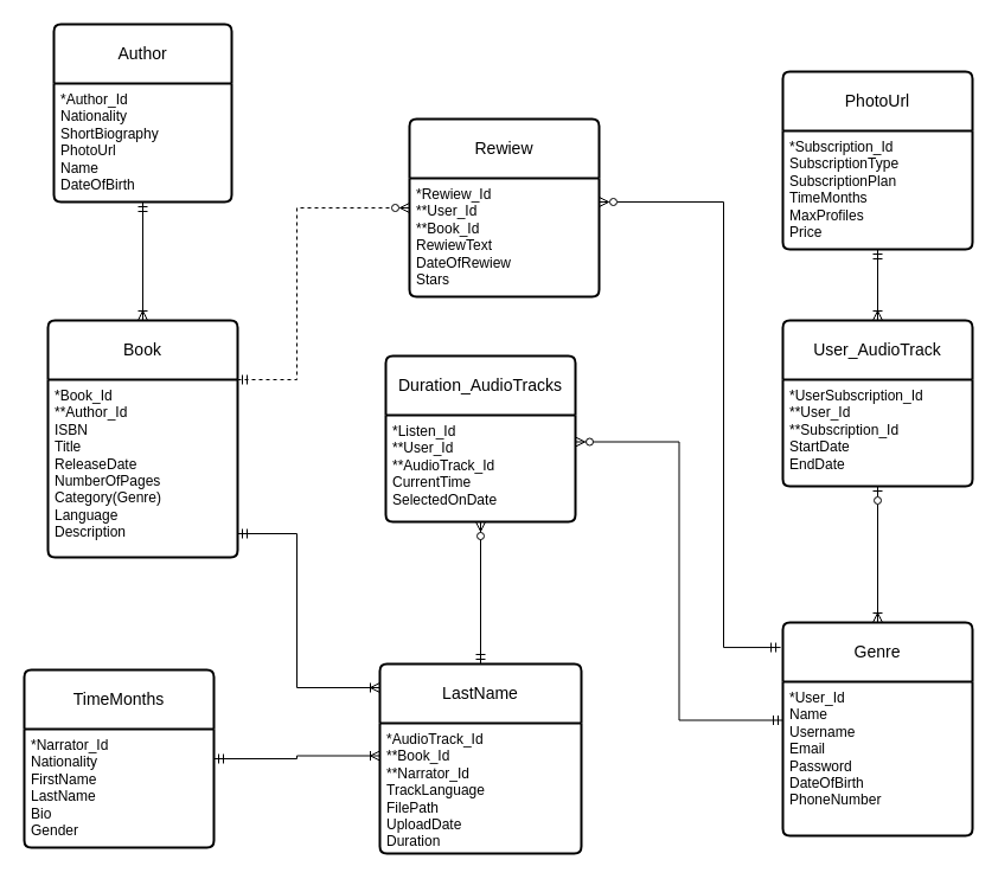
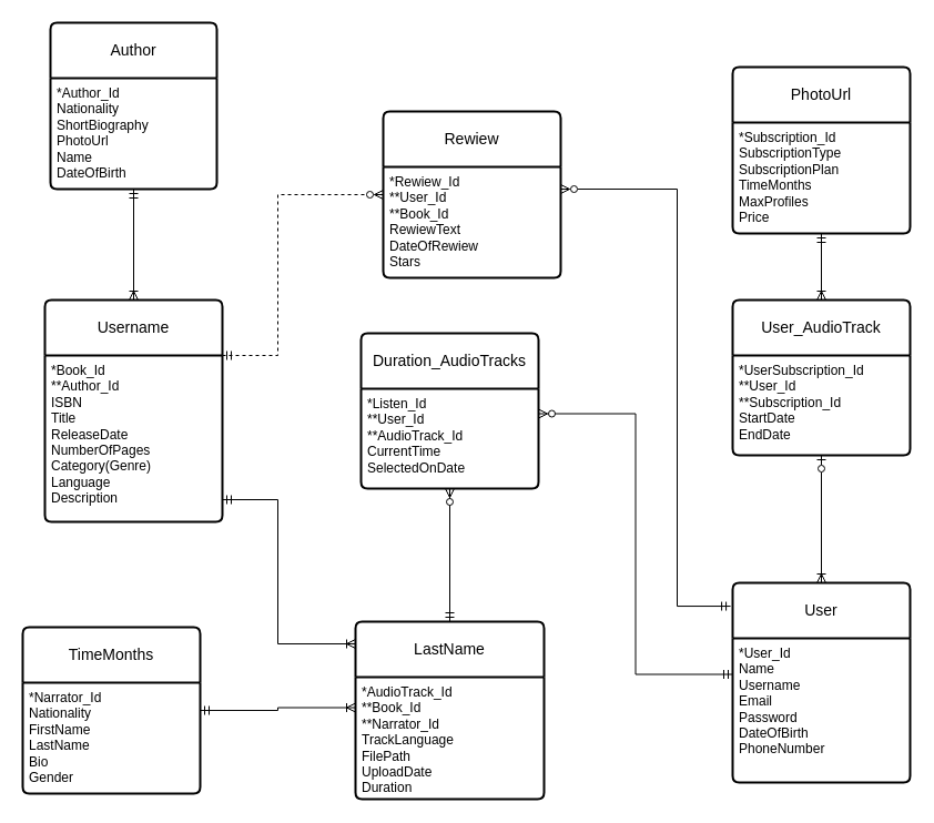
  <mxCell id="0" />
  <mxCell id="1" parent="0" />
- <mxCell id="2" value="Book" style="swimlane;childLayout=stackLayout;horizontal=1;startSize=50;horizontalStack=0;rounded=1;fontSize=14;fontStyle=0;strokeWidth=2;resizeParent=0;resizeLast=1;shadow=0;dashed=0;align=center;arcSize=4;whiteSpace=wrap;html=1;" parent="1" vertex="1"><mxGeometry x="40" y="270" width="160" height="200" as="geometry"><mxRectangle x="510" y="90" width="80" height="50" as="alternateBounds" /></mxGeometry></mxCell>
+ <mxCell id="2" value="Username" style="swimlane;childLayout=stackLayout;horizontal=1;startSize=50;horizontalStack=0;rounded=1;fontSize=14;fontStyle=0;strokeWidth=2;resizeParent=0;resizeLast=1;shadow=0;dashed=0;align=center;arcSize=4;whiteSpace=wrap;html=1;" parent="1" vertex="1"><mxGeometry x="40" y="270" width="160" height="200" as="geometry"><mxRectangle x="510" y="90" width="80" height="50" as="alternateBounds" /></mxGeometry></mxCell>
  <mxCell id="3" value="&lt;div&gt;*Book_Id&lt;/div&gt;&lt;div&gt;**Author_Id&lt;br&gt;&lt;/div&gt;&lt;div&gt;ISBN&lt;/div&gt;&lt;div&gt;Title&lt;/div&gt;&lt;div&gt;ReleaseDate&lt;/div&gt;&lt;div&gt;NumberOfPages&lt;/div&gt;&lt;div&gt;Category(Genre)&lt;/div&gt;&lt;div&gt;Language&lt;/div&gt;&lt;div&gt;Description&lt;br&gt;&lt;/div&gt;" style="align=left;strokeColor=none;fillColor=none;spacingLeft=4;fontSize=12;verticalAlign=top;resizable=0;rotatable=0;part=1;html=1;" parent="2" vertex="1"><mxGeometry y="50" width="160" height="150" as="geometry" /></mxCell>
  <mxCell id="4" value="Rewiew" style="swimlane;childLayout=stackLayout;horizontal=1;startSize=50;horizontalStack=0;rounded=1;fontSize=14;fontStyle=0;strokeWidth=2;resizeParent=0;resizeLast=1;shadow=0;dashed=0;align=center;arcSize=4;whiteSpace=wrap;html=1;" parent="1" vertex="1"><mxGeometry x="345" y="100" width="160" height="150" as="geometry"><mxRectangle x="70" y="170" width="90" height="50" as="alternateBounds" /></mxGeometry></mxCell>
  <mxCell id="5" value="&lt;div&gt;*Rewiew_Id&lt;/div&gt;&lt;div&gt;**User_Id&lt;/div&gt;&lt;div&gt;**Book_Id&lt;/div&gt;&lt;div&gt;RewiewText&lt;/div&gt;&lt;div&gt;DateOfRewiew&lt;/div&gt;&lt;div&gt;Stars&lt;br&gt;&lt;/div&gt;" style="align=left;strokeColor=none;fillColor=none;spacingLeft=4;fontSize=12;verticalAlign=top;resizable=0;rotatable=0;part=1;html=1;" parent="4" vertex="1"><mxGeometry y="50" width="160" height="100" as="geometry" /></mxCell>
  <mxCell id="6" value="Author" style="swimlane;childLayout=stackLayout;horizontal=1;startSize=50;horizontalStack=0;rounded=1;fontSize=14;fontStyle=0;strokeWidth=2;resizeParent=0;resizeLast=1;shadow=0;dashed=0;align=center;arcSize=4;whiteSpace=wrap;html=1;" parent="1" vertex="1"><mxGeometry x="45" y="20" width="150" height="150" as="geometry"><mxRectangle x="60" y="500" width="80" height="50" as="alternateBounds" /></mxGeometry></mxCell>
  <mxCell id="7" value="*Author_Id&lt;br&gt;Nationality&lt;br&gt;ShortBiography&lt;br&gt;PhotoUrl&lt;br&gt;Name&lt;br&gt;DateOfBirth" style="align=left;strokeColor=none;fillColor=none;spacingLeft=4;fontSize=12;verticalAlign=top;resizable=0;rotatable=0;part=1;html=1;" parent="6" vertex="1"><mxGeometry y="50" width="150" height="100" as="geometry" /></mxCell>
  <mxCell id="8" value="PhotoUrl" style="swimlane;childLayout=stackLayout;horizontal=1;startSize=50;horizontalStack=0;rounded=1;fontSize=14;fontStyle=0;strokeWidth=2;resizeParent=0;resizeLast=1;shadow=0;dashed=0;align=center;arcSize=4;whiteSpace=wrap;html=1;" parent="1" vertex="1"><mxGeometry x="660" y="60" width="160" height="150" as="geometry"><mxRectangle x="70" y="100" width="120" height="50" as="alternateBounds" /></mxGeometry></mxCell>
  <mxCell id="9" value="*Subscription_Id&lt;br&gt;SubscriptionType&lt;br&gt;SubscriptionPlan&lt;br&gt;TimeMonths&lt;br&gt;MaxProfiles&lt;br&gt;Price" style="align=left;strokeColor=none;fillColor=none;spacingLeft=4;fontSize=12;verticalAlign=top;resizable=0;rotatable=0;part=1;html=1;" parent="8" vertex="1"><mxGeometry y="50" width="160" height="100" as="geometry" /></mxCell>
- <mxCell id="10" value="Genre" style="swimlane;childLayout=stackLayout;horizontal=1;startSize=50;horizontalStack=0;rounded=1;fontSize=14;fontStyle=0;strokeWidth=2;resizeParent=0;resizeLast=1;shadow=0;dashed=0;align=center;arcSize=4;whiteSpace=wrap;html=1;" parent="1" vertex="1"><mxGeometry x="660" y="525" width="160" height="180" as="geometry"><mxRectangle x="570" y="290" width="70" height="50" as="alternateBounds" /></mxGeometry></mxCell>
+ <mxCell id="10" value="User" style="swimlane;childLayout=stackLayout;horizontal=1;startSize=50;horizontalStack=0;rounded=1;fontSize=14;fontStyle=0;strokeWidth=2;resizeParent=0;resizeLast=1;shadow=0;dashed=0;align=center;arcSize=4;whiteSpace=wrap;html=1;" parent="1" vertex="1"><mxGeometry x="660" y="525" width="160" height="180" as="geometry"><mxRectangle x="570" y="290" width="70" height="50" as="alternateBounds" /></mxGeometry></mxCell>
  <mxCell id="11" value="&lt;div&gt;*User_Id&lt;/div&gt;&lt;div&gt;Name&lt;/div&gt;&lt;div&gt;Username&lt;/div&gt;&lt;div&gt;Email&lt;/div&gt;&lt;div&gt;Password&lt;/div&gt;&lt;div&gt;DateOfBirth&lt;/div&gt;&lt;div&gt;PhoneNumber&lt;/div&gt;&lt;div&gt;&lt;br&gt;&lt;/div&gt;" style="align=left;strokeColor=none;fillColor=none;spacingLeft=4;fontSize=12;verticalAlign=top;resizable=0;rotatable=0;part=1;html=1;" parent="10" vertex="1"><mxGeometry y="50" width="160" height="130" as="geometry" /></mxCell>
  <mxCell id="12" value="LastName" style="swimlane;childLayout=stackLayout;horizontal=1;startSize=50;horizontalStack=0;rounded=1;fontSize=14;fontStyle=0;strokeWidth=2;resizeParent=0;resizeLast=1;shadow=0;dashed=0;align=center;arcSize=4;whiteSpace=wrap;html=1;" parent="1" vertex="1"><mxGeometry x="320" y="560" width="170" height="160" as="geometry" /></mxCell>
  <mxCell id="13" value="*AudioTrack_Id&lt;br&gt;**Book_Id&lt;br&gt;**Narrator_Id&lt;br&gt;TrackLanguage&lt;br&gt;FilePath&lt;br&gt;UploadDate&lt;br&gt;Duration&lt;br&gt;" style="align=left;strokeColor=none;fillColor=none;spacingLeft=4;fontSize=12;verticalAlign=top;resizable=0;rotatable=0;part=1;html=1;" parent="12" vertex="1"><mxGeometry y="50" width="170" height="110" as="geometry" /></mxCell>
  <mxCell id="14" value="TimeMonths" style="swimlane;childLayout=stackLayout;horizontal=1;startSize=50;horizontalStack=0;rounded=1;fontSize=14;fontStyle=0;strokeWidth=2;resizeParent=0;resizeLast=1;shadow=0;dashed=0;align=center;arcSize=4;whiteSpace=wrap;html=1;" parent="1" vertex="1"><mxGeometry x="20" y="565" width="160" height="150" as="geometry"><mxRectangle x="70" y="240" width="90" height="50" as="alternateBounds" /></mxGeometry></mxCell>
  <mxCell id="15" value="*Narrator_Id&lt;br&gt;Nationality&lt;br&gt;FirstName&lt;br&gt;LastName&lt;br&gt;Bio&lt;br&gt;Gender" style="align=left;strokeColor=none;fillColor=none;spacingLeft=4;fontSize=12;verticalAlign=top;resizable=0;rotatable=0;part=1;html=1;" parent="14" vertex="1"><mxGeometry y="50" width="160" height="100" as="geometry" /></mxCell>
  <mxCell id="16" value="Duration_AudioTracks" style="swimlane;childLayout=stackLayout;horizontal=1;startSize=50;horizontalStack=0;rounded=1;fontSize=14;fontStyle=0;strokeWidth=2;resizeParent=0;resizeLast=1;shadow=0;dashed=0;align=center;arcSize=4;whiteSpace=wrap;html=1;" parent="1" vertex="1"><mxGeometry x="325" y="300" width="160" height="140" as="geometry"><mxRectangle x="190" y="260" width="160" height="50" as="alternateBounds" /></mxGeometry></mxCell>
  <mxCell id="17" value="*Listen_Id&lt;br&gt;**User_Id&lt;br&gt;**AudioTrack_Id&lt;br&gt;CurrentTime&lt;br&gt;SelectedOnDate" style="align=left;strokeColor=none;fillColor=none;spacingLeft=4;fontSize=12;verticalAlign=top;resizable=0;rotatable=0;part=1;html=1;" parent="16" vertex="1"><mxGeometry y="50" width="160" height="90" as="geometry" /></mxCell>
  <mxCell id="18" value="" style="fontSize=12;html=1;endArrow=ERoneToMany;startArrow=ERmandOne;rounded=0;exitX=0.5;exitY=1;exitDx=0;exitDy=0;entryX=0.5;entryY=0;entryDx=0;entryDy=0;endFill=0;" parent="1" source="7" target="2" edge="1"><mxGeometry width="100" height="100" relative="1" as="geometry"><mxPoint x="65" y="220" as="sourcePoint" /><mxPoint x="175" y="220" as="targetPoint" /></mxGeometry></mxCell>
  <mxCell id="19" value="" style="fontSize=12;html=1;endArrow=ERoneToMany;startArrow=ERmandOne;rounded=0;entryX=0;entryY=0.25;entryDx=0;entryDy=0;exitX=1;exitY=0.25;exitDx=0;exitDy=0;endFill=0;edgeStyle=orthogonalEdgeStyle;" parent="1" source="15" target="13" edge="1"><mxGeometry width="100" height="100" relative="1" as="geometry"><mxPoint x="210" y="680" as="sourcePoint" /><mxPoint x="310" y="580" as="targetPoint" /></mxGeometry></mxCell>
  <mxCell id="20" value="" style="fontSize=12;html=1;endArrow=ERoneToMany;startArrow=ERzeroToOne;rounded=0;exitX=0.5;exitY=1;exitDx=0;exitDy=0;entryX=0.5;entryY=0;entryDx=0;entryDy=0;endFill=0;startFill=0;" parent="1" source="27" target="10" edge="1"><mxGeometry width="100" height="100" relative="1" as="geometry"><mxPoint x="570" y="330" as="sourcePoint" /><mxPoint x="680" y="260" as="targetPoint" /></mxGeometry></mxCell>
  <mxCell id="21" value="" style="edgeStyle=orthogonalEdgeStyle;fontSize=12;html=1;endArrow=ERoneToMany;startArrow=ERmandOne;rounded=0;exitX=1;exitY=1;exitDx=0;exitDy=0;entryX=0;entryY=0.25;entryDx=0;entryDy=0;endFill=0;" parent="1" edge="1"><mxGeometry width="100" height="100" relative="1" as="geometry"><mxPoint x="200" y="450" as="sourcePoint" /><mxPoint x="320" y="580" as="targetPoint" /><Array as="points"><mxPoint x="250" y="450" /><mxPoint x="250" y="580" /></Array></mxGeometry></mxCell>
  <mxCell id="22" value="" style="fontSize=12;html=1;endArrow=ERzeroToMany;startArrow=ERmandOne;rounded=0;exitX=-0.012;exitY=0.117;exitDx=0;exitDy=0;entryX=1;entryY=0.5;entryDx=0;entryDy=0;edgeStyle=elbowEdgeStyle;endFill=0;startFill=0;exitPerimeter=0;" parent="1" source="10" edge="1"><mxGeometry width="100" height="100" relative="1" as="geometry"><mxPoint x="650" y="325" as="sourcePoint" /><mxPoint x="505" y="170" as="targetPoint" /><Array as="points"><mxPoint x="610" y="230" /></Array></mxGeometry></mxCell>
  <mxCell id="23" value="" style="edgeStyle=orthogonalEdgeStyle;fontSize=12;html=1;endArrow=ERzeroToMany;startArrow=ERmandOne;rounded=0;entryX=0;entryY=0.5;entryDx=0;entryDy=0;exitX=1;exitY=0.25;exitDx=0;exitDy=0;endFill=0;dashed=1;" parent="1" source="2" target="4" edge="1"><mxGeometry width="100" height="100" relative="1" as="geometry"><mxPoint x="230" y="270" as="sourcePoint" /><mxPoint x="250" y="180" as="targetPoint" /><Array as="points"><mxPoint x="250" y="320" /><mxPoint x="250" y="175" /></Array></mxGeometry></mxCell>
  <mxCell id="24" value="" style="edgeStyle=orthogonalEdgeStyle;fontSize=12;html=1;endArrow=ERzeroToMany;startArrow=ERmandOne;rounded=0;entryX=1;entryY=0.25;entryDx=0;entryDy=0;exitX=0;exitY=0.25;exitDx=0;exitDy=0;endFill=0;" parent="1" source="11" target="17" edge="1"><mxGeometry width="100" height="100" relative="1" as="geometry"><mxPoint x="570" y="390" as="sourcePoint" /><mxPoint x="620" y="450" as="targetPoint" /></mxGeometry></mxCell>
  <mxCell id="25" value="" style="edgeStyle=orthogonalEdgeStyle;fontSize=12;html=1;endArrow=ERzeroToMany;startArrow=ERmandOne;rounded=0;entryX=0.5;entryY=1;entryDx=0;entryDy=0;" parent="1" source="12" target="17" edge="1"><mxGeometry width="100" height="100" relative="1" as="geometry"><mxPoint x="330" y="550" as="sourcePoint" /><mxPoint x="430" y="450" as="targetPoint" /></mxGeometry></mxCell>
  <mxCell id="26" value="User_AudioTrack" style="swimlane;childLayout=stackLayout;horizontal=1;startSize=50;horizontalStack=0;rounded=1;fontSize=14;fontStyle=0;strokeWidth=2;resizeParent=0;resizeLast=1;shadow=0;dashed=0;align=center;arcSize=4;whiteSpace=wrap;html=1;" parent="1" vertex="1"><mxGeometry x="660" y="270" width="160" height="140" as="geometry"><mxRectangle x="190" y="260" width="160" height="50" as="alternateBounds" /></mxGeometry></mxCell>
  <mxCell id="27" value="*UserSubscription_Id&lt;br&gt;**User_Id&lt;br&gt;**Subscription_Id&lt;br&gt;StartDate&lt;br&gt;EndDate" style="align=left;strokeColor=none;fillColor=none;spacingLeft=4;fontSize=12;verticalAlign=top;resizable=0;rotatable=0;part=1;html=1;" parent="26" vertex="1"><mxGeometry y="50" width="160" height="90" as="geometry" /></mxCell>
  <mxCell id="28" value="" style="edgeStyle=orthogonalEdgeStyle;fontSize=12;html=1;endArrow=ERmandOne;startArrow=ERoneToMany;rounded=0;entryX=0.5;entryY=1;entryDx=0;entryDy=0;exitX=0.5;exitY=0;exitDx=0;exitDy=0;startFill=0;endFill=0;" parent="1" source="26" target="9" edge="1"><mxGeometry width="100" height="100" relative="1" as="geometry"><mxPoint x="690" y="320" as="sourcePoint" /><mxPoint x="790" y="220" as="targetPoint" /></mxGeometry></mxCell>
